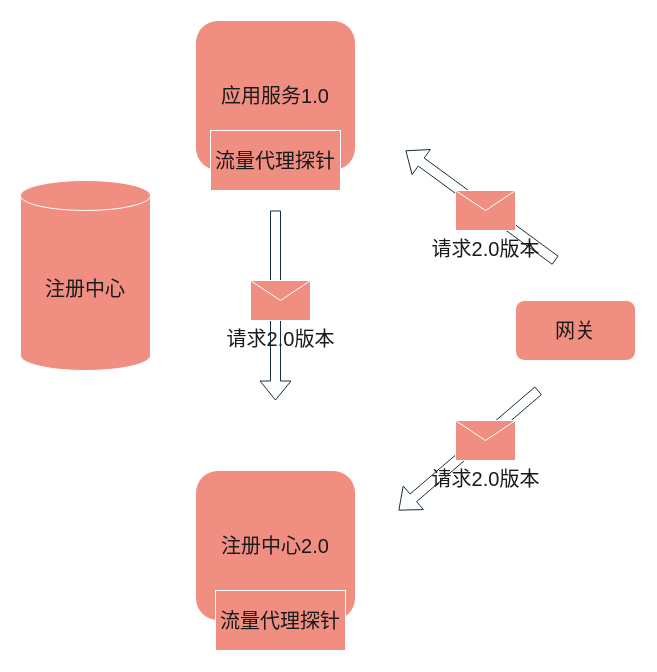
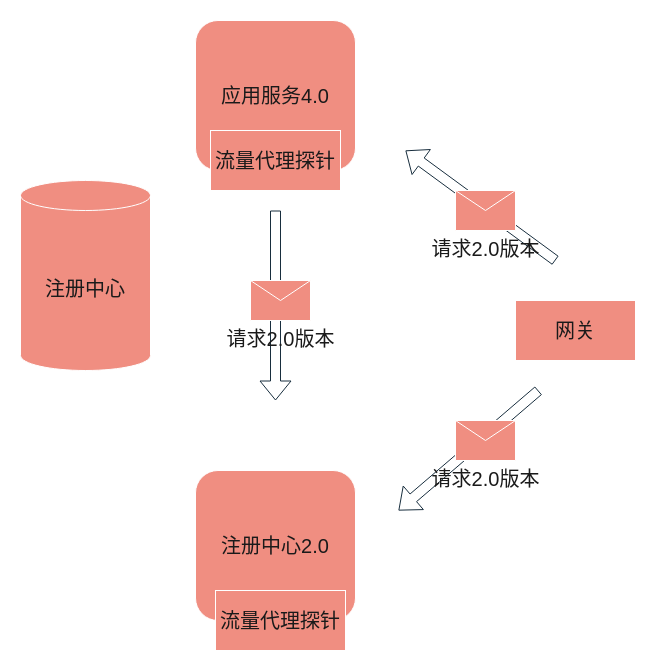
  <mxCell id="0" />
  <mxCell id="1" parent="0" />
- <mxCell id="2" value="&lt;font style=&quot;font-size: 20px;&quot;&gt;应用服务1.0&lt;/font&gt;" style="rounded=1;whiteSpace=wrap;html=1;labelBackgroundColor=none;fillColor=#F08E81;strokeColor=#FFFFFF;fontColor=#1A1A1A;" vertex="1" parent="1"><mxGeometry x="195" y="20" width="160" height="150" as="geometry" /></mxCell>
+ <mxCell id="2" value="&lt;font style=&quot;font-size: 20px;&quot;&gt;应用服务4.0&lt;/font&gt;" style="rounded=1;whiteSpace=wrap;html=1;labelBackgroundColor=none;fillColor=#F08E81;strokeColor=#FFFFFF;fontColor=#1A1A1A;" vertex="1" parent="1"><mxGeometry x="195" y="20" width="160" height="150" as="geometry" /></mxCell>
  <mxCell id="3" value="&lt;font style=&quot;font-size: 20px;&quot;&gt;流量代理探针&lt;/font&gt;" style="rounded=0;whiteSpace=wrap;html=1;labelBackgroundColor=none;fillColor=#F08E81;strokeColor=#FFFFFF;fontColor=#1A1A1A;" vertex="1" parent="1"><mxGeometry x="210" y="130" width="130" height="60" as="geometry" /></mxCell>
  <mxCell id="4" value="&lt;font style=&quot;font-size: 20px;&quot;&gt;注册中心2.0&lt;/font&gt;" style="rounded=1;whiteSpace=wrap;html=1;labelBackgroundColor=none;fillColor=#F08E81;strokeColor=#FFFFFF;fontColor=#1A1A1A;" vertex="1" parent="1"><mxGeometry x="195" y="470" width="160" height="150" as="geometry" /></mxCell>
  <mxCell id="5" value="&lt;font style=&quot;font-size: 20px;&quot;&gt;流量代理探针&lt;/font&gt;" style="rounded=0;whiteSpace=wrap;html=1;labelBackgroundColor=none;fillColor=#F08E81;strokeColor=#FFFFFF;fontColor=#1A1A1A;" vertex="1" parent="1"><mxGeometry x="215" y="590" width="130" height="60" as="geometry" /></mxCell>
  <mxCell id="6" value="&lt;font style=&quot;font-size: 20px;&quot;&gt;注册中心&lt;/font&gt;" style="shape=cylinder3;whiteSpace=wrap;html=1;boundedLbl=1;backgroundOutline=1;size=15;labelBackgroundColor=none;fillColor=#F08E81;strokeColor=#FFFFFF;fontColor=#1A1A1A;" vertex="1" parent="1"><mxGeometry x="20" y="180" width="130" height="190" as="geometry" /></mxCell>
- <mxCell id="7" value="&lt;font style=&quot;font-size: 20px;&quot;&gt;网关&lt;/font&gt;" style="rounded=1;whiteSpace=wrap;html=1;labelBackgroundColor=none;fillColor=#F08E81;strokeColor=#FFFFFF;fontColor=#1A1A1A;" vertex="1" parent="1"><mxGeometry x="515" y="300" width="120" height="60" as="geometry" /></mxCell>
+ <mxCell id="7" value="&lt;font style=&quot;font-size: 20px;&quot;&gt;网关&lt;/font&gt;" style="whiteSpace=wrap;html=1;labelBackgroundColor=none;fillColor=#F08E81;strokeColor=#FFFFFF;fontColor=#1A1A1A;rounded=0;" vertex="1" parent="1"><mxGeometry x="515" y="300" width="120" height="60" as="geometry" /></mxCell>
  <mxCell id="8" value="" style="shape=flexArrow;endArrow=classic;html=1;rounded=0;labelBackgroundColor=none;strokeColor=#182E3E;fontColor=default;" edge="1" parent="1"><mxGeometry width="50" height="50" relative="1" as="geometry"><mxPoint x="555" y="260" as="sourcePoint" /><mxPoint x="405" y="150" as="targetPoint" /></mxGeometry></mxCell>
  <mxCell id="9" value="&lt;font style=&quot;font-size: 20px;&quot;&gt;请求2.0版本&lt;/font&gt;" style="shape=message;html=1;html=1;outlineConnect=0;labelPosition=center;verticalLabelPosition=bottom;align=center;verticalAlign=top;labelBackgroundColor=none;fillColor=#F08E81;strokeColor=#FFFFFF;fontColor=#1A1A1A;" vertex="1" parent="1"><mxGeometry x="455" y="190" width="60" height="40" as="geometry" /></mxCell>
  <mxCell id="10" value="" style="shape=flexArrow;endArrow=classic;html=1;rounded=0;labelBackgroundColor=none;strokeColor=#182E3E;fontColor=default;" edge="1" parent="1"><mxGeometry width="50" height="50" relative="1" as="geometry"><mxPoint x="538" y="390" as="sourcePoint" /><mxPoint x="398" y="510" as="targetPoint" /></mxGeometry></mxCell>
  <mxCell id="11" value="&lt;font style=&quot;font-size: 20px;&quot;&gt;请求2.0版本&lt;/font&gt;" style="shape=message;html=1;html=1;outlineConnect=0;labelPosition=center;verticalLabelPosition=bottom;align=center;verticalAlign=top;labelBackgroundColor=none;fillColor=#F08E81;strokeColor=#FFFFFF;fontColor=#1A1A1A;" vertex="1" parent="1"><mxGeometry x="455" y="420" width="60" height="40" as="geometry" /></mxCell>
  <mxCell id="12" value="" style="shape=flexArrow;endArrow=classic;html=1;rounded=0;labelBackgroundColor=none;strokeColor=#182E3E;fontColor=default;" edge="1" parent="1"><mxGeometry width="50" height="50" relative="1" as="geometry"><mxPoint x="275" y="210" as="sourcePoint" /><mxPoint x="275" y="400" as="targetPoint" /></mxGeometry></mxCell>
  <mxCell id="13" value="&lt;font style=&quot;font-size: 20px;&quot;&gt;请求2.0版本&lt;/font&gt;" style="shape=message;html=1;html=1;outlineConnect=0;labelPosition=center;verticalLabelPosition=bottom;align=center;verticalAlign=top;labelBackgroundColor=none;fillColor=#F08E81;strokeColor=#FFFFFF;fontColor=#1A1A1A;" vertex="1" parent="1"><mxGeometry x="250" y="280" width="60" height="40" as="geometry" /></mxCell>
